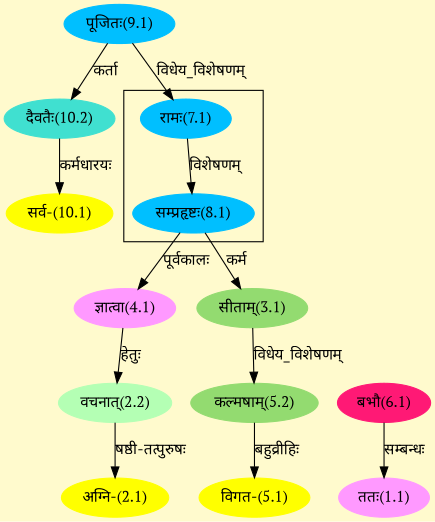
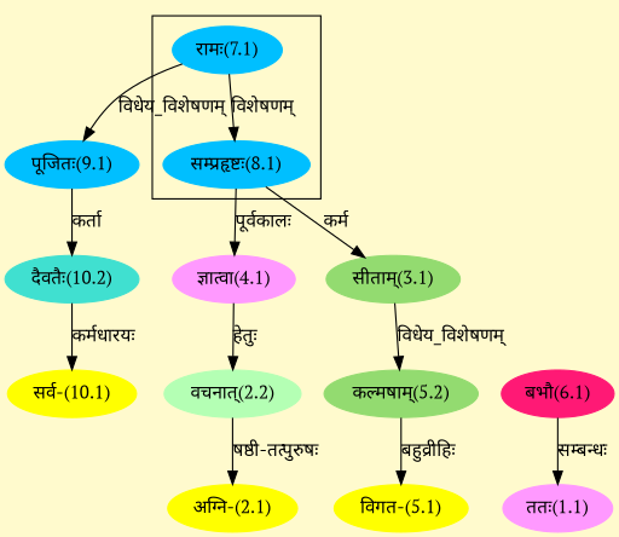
  digraph {
    bgcolor=lemonchiffon1
    compound=true
    fontname="PT Serif"
    rankdir=BT
    node [color="#00BFFF" fontname="PT Serif" style=filled]
    edge [dir=back fontname="PT Serif"]
    n1 [label="सम्प्रहृष्टः(8.1)"]
    n2 [label="रामः(7.1)"]
    n3 [color="#FF1975" label="बभौ(6.1)"]
    n4 [color="#FF99FF" label="ततः(1.1)"]
    n5 [color="#FFFF00" label="अग्नि-(2.1)"]
    n6 [color="#B4FFB4" label="वचनात्(2.2)"]
    n7 [color="#FF99FF" label="ज्ञात्वा(4.1)"]
    n8 [color="#93DB70" label="सीताम्(3.1)"]
    n9 [color="#FFFF00" label="विगत-(5.1)"]
    n10 [color="#93DB70" label="कल्मषाम्(5.2)"]
    n11 [label="पूजितः(9.1)"]
    n12 [color="#FFFF00" label="सर्व-(10.1)"]
    n13 [color="#40E0D0" label="दैवतैः(10.2)"]
    subgraph cluster_1 {
      n1
      n2
    }
    n1 -> n2 [label="विशेषणम्"]
    n4 -> n3 [label="सम्बन्धः"]
    n5 -> n6 [label="षष्ठी-तत्पुरुषः"]
    n6 -> n7 [label="हेतुः"]
    n7 -> n1 [label="पूर्वकालः"]
    n8 -> n1 [label="कर्म"]
    n9 -> n10 [label="बहुव्रीहिः"]
    n10 -> n8 [label="विधेय_विशेषणम्"]
-   n2 -> n11 [label="विधेय_विशेषणम्"]
+   n11 -> n2 [label="विधेय_विशेषणम्"]
    n12 -> n13 [label="कर्मधारयः"]
    n13 -> n11 [label="कर्ता"]
  }
